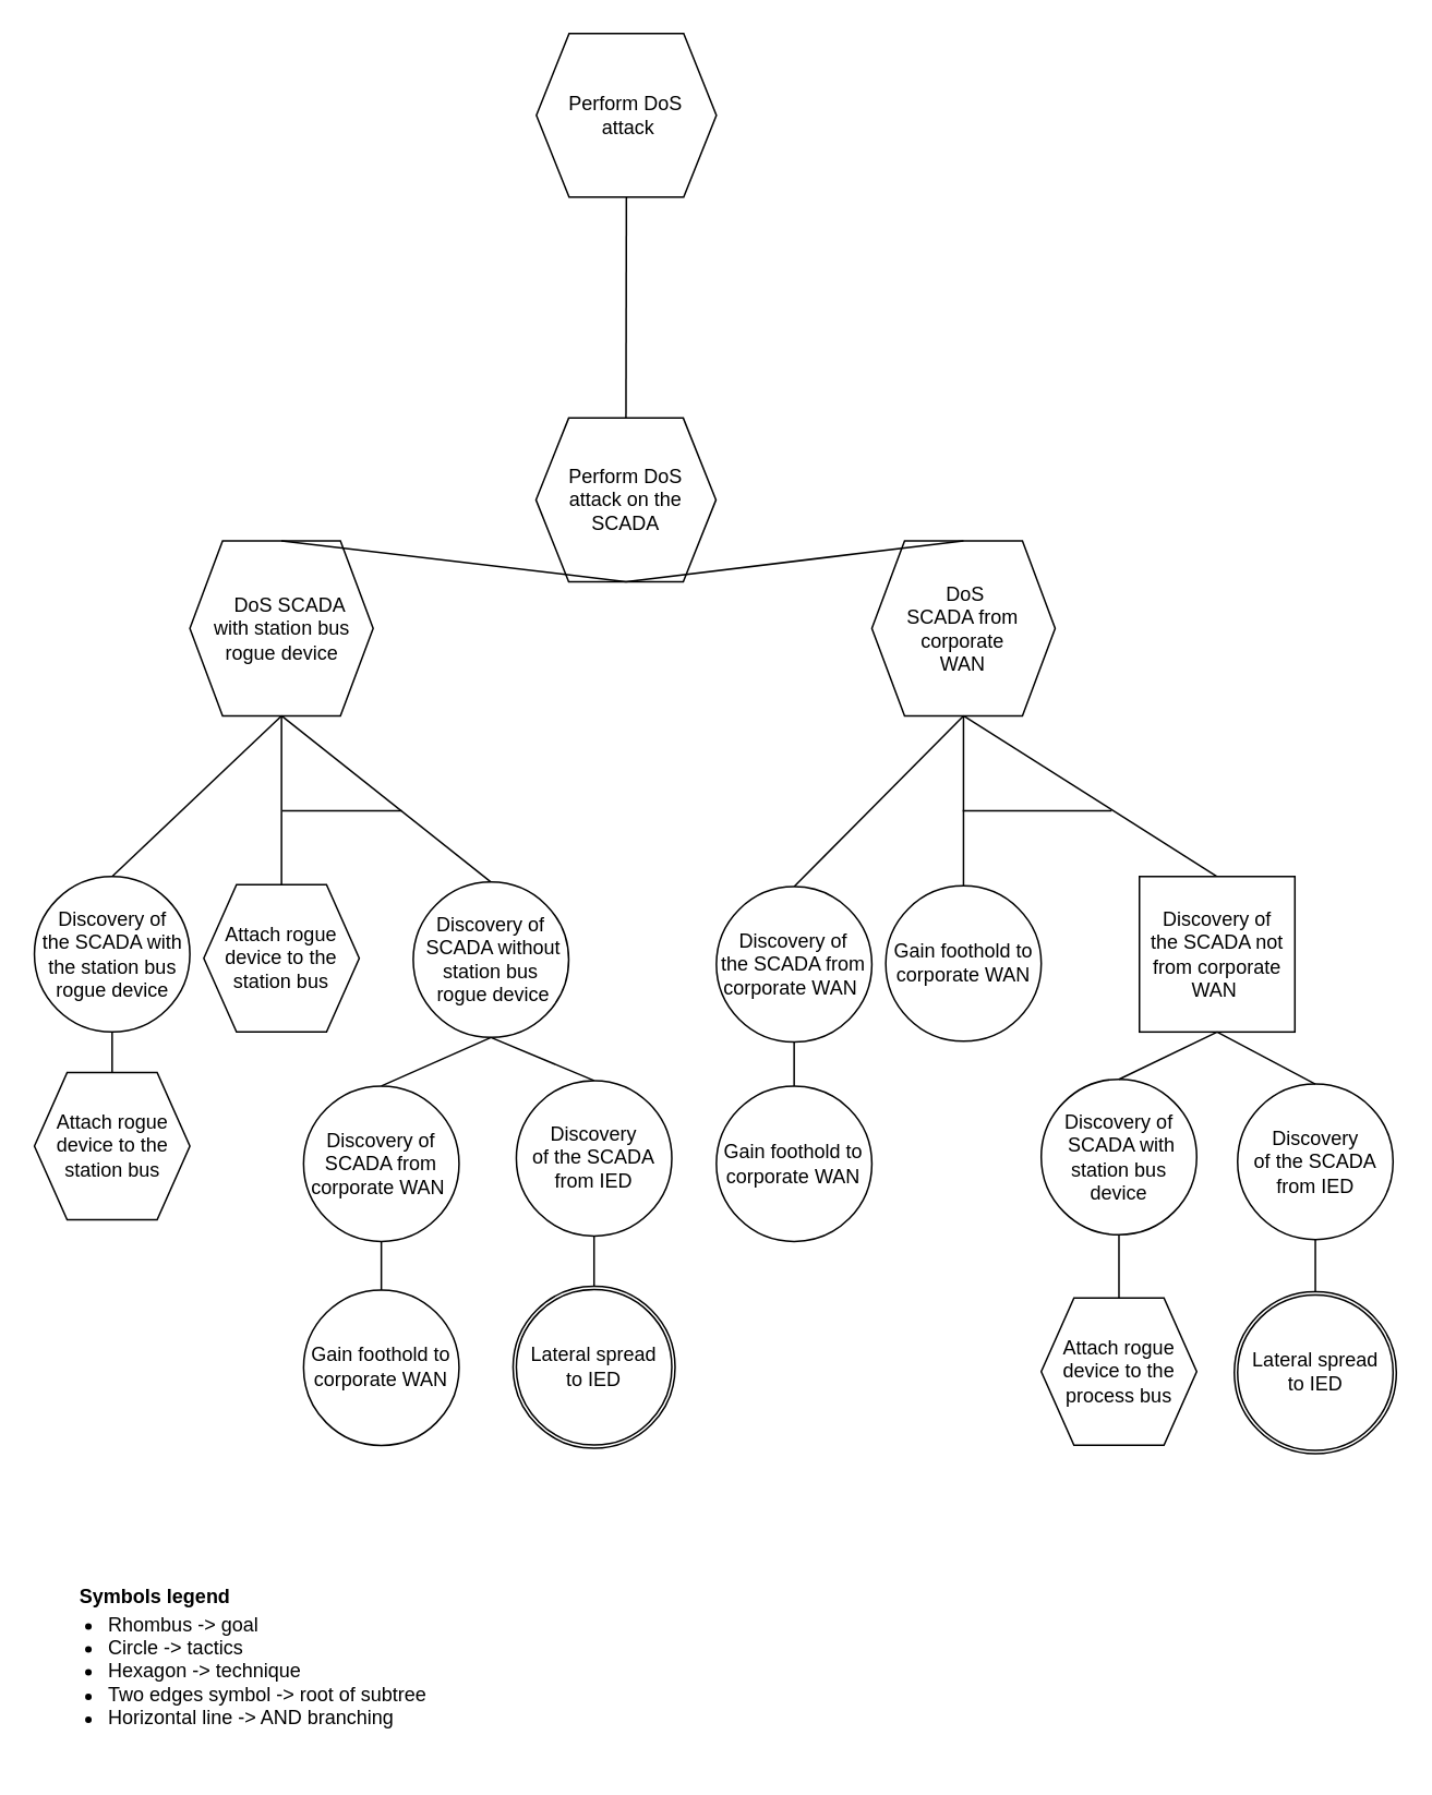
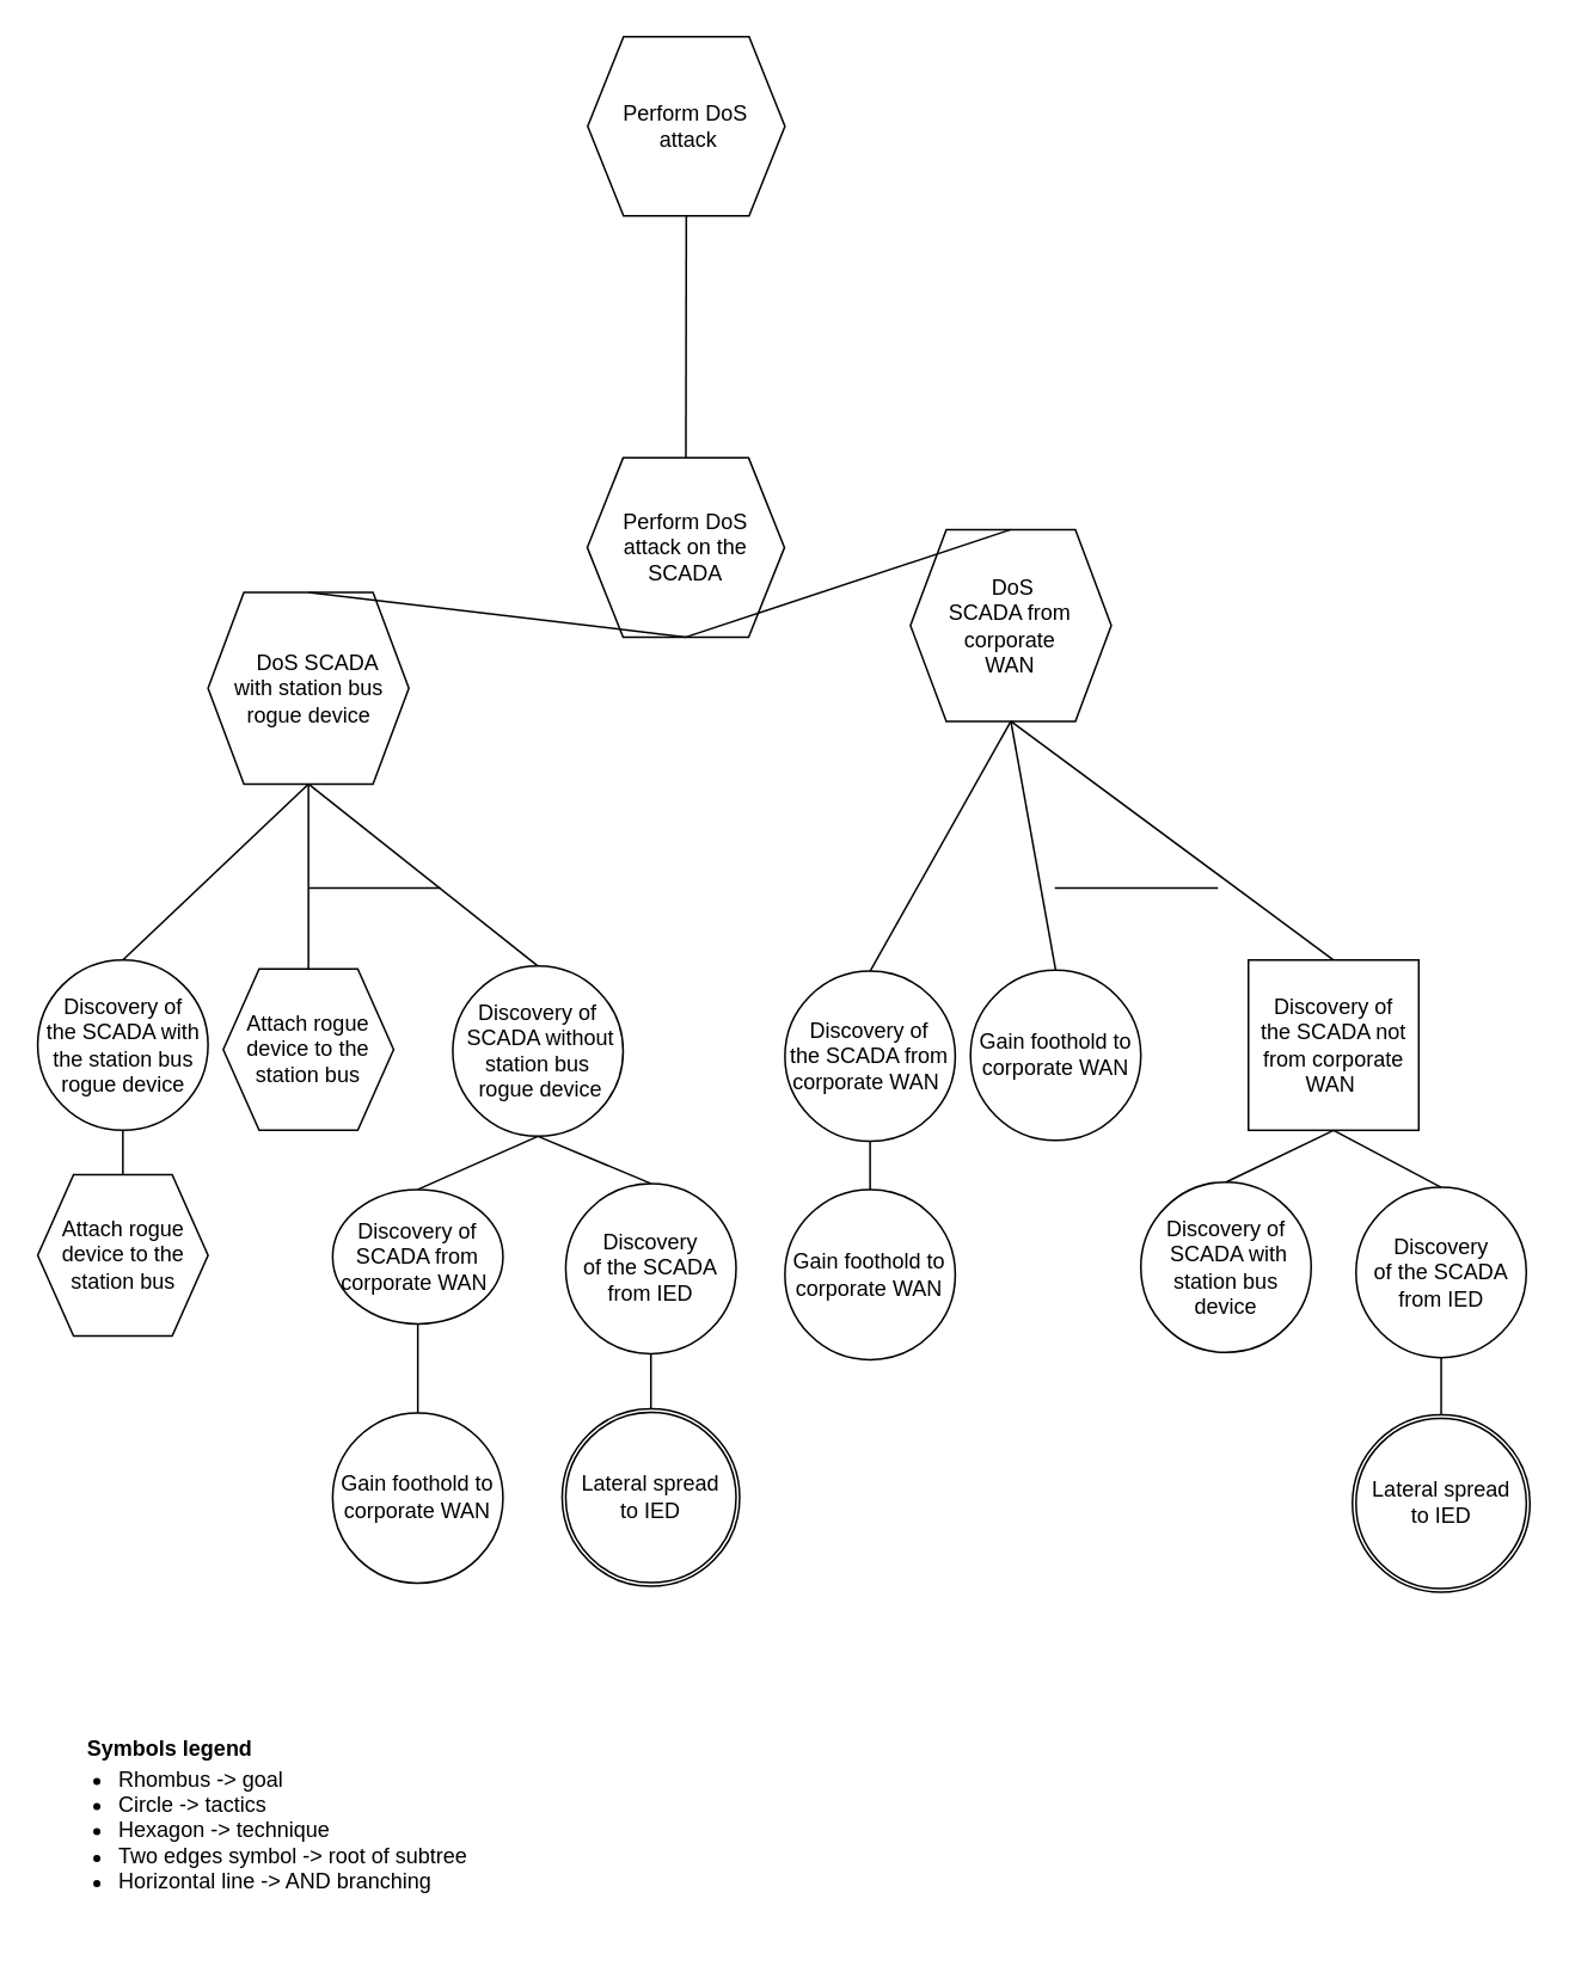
  <mxCell id="0" />
  <mxCell id="1" parent="0" />
  <mxCell id="2" value="Perform DoS &lt;br&gt;attack on the&lt;br&gt;SCADA" style="shape=hexagon;perimeter=hexagonPerimeter2;whiteSpace=wrap;html=1;fixedSize=1;" parent="1" vertex="1"><mxGeometry x="327" y="255" width="110" height="100" as="geometry" /></mxCell>
  <mxCell id="3" value="Perform DoS&lt;br&gt;&amp;nbsp;attack" style="shape=hexagon;perimeter=hexagonPerimeter2;whiteSpace=wrap;html=1;fixedSize=1;" parent="1" vertex="1"><mxGeometry x="327.25" y="20" width="110" height="100" as="geometry" /></mxCell>
  <mxCell id="4" value="" style="endArrow=none;html=1;rounded=0;entryX=0.5;entryY=1;entryDx=0;entryDy=0;exitX=0.5;exitY=0;exitDx=0;exitDy=0;" parent="1" source="2" target="3" edge="1"><mxGeometry width="50" height="50" relative="1" as="geometry"><mxPoint x="3573" y="223" as="sourcePoint" /><mxPoint x="3623" y="173" as="targetPoint" /></mxGeometry></mxCell>
  <mxCell id="5" value="&lt;font style=&quot;font-size: 12px&quot;&gt;Symbols legend&lt;/font&gt;" style="text;strokeColor=none;fillColor=none;html=1;fontSize=24;fontStyle=1;verticalAlign=middle;align=center;" parent="1" vertex="1"><mxGeometry x="44" y="952" width="100" height="40" as="geometry" /></mxCell>
  <mxCell id="6" value="&lt;ul&gt;&lt;li&gt;&lt;span&gt;Rhombus -&amp;gt; goal&lt;/span&gt;&lt;/li&gt;&lt;li&gt;&lt;span&gt;Circle -&amp;gt; tactics&lt;/span&gt;&lt;br&gt;&lt;/li&gt;&lt;li&gt;Hexagon -&amp;gt; technique&lt;/li&gt;&lt;li&gt;Two edges symbol -&amp;gt; root of subtree&lt;/li&gt;&lt;li&gt;Horizontal line -&amp;gt; AND branching&lt;/li&gt;&lt;/ul&gt;" style="text;strokeColor=none;fillColor=none;html=1;whiteSpace=wrap;verticalAlign=middle;overflow=hidden;fontSize=12;" parent="1" vertex="1"><mxGeometry x="24" y="967.34" width="256" height="107" as="geometry" /></mxCell>
  <mxCell id="7" value="" style="endArrow=none;html=1;rounded=0;entryX=0.5;entryY=0;entryDx=0;entryDy=0;exitX=0.5;exitY=1;exitDx=0;exitDy=0;" parent="1" source="14" target="12" edge="1"><mxGeometry width="50" height="50" relative="1" as="geometry"><mxPoint x="424" y="470.86" as="sourcePoint" /><mxPoint x="474.25" y="505.36" as="targetPoint" /></mxGeometry></mxCell>
  <mxCell id="8" value="" style="endArrow=none;html=1;rounded=0;entryX=0.5;entryY=0;entryDx=0;entryDy=0;exitX=0.5;exitY=1;exitDx=0;exitDy=0;" parent="1" source="15" target="32" edge="1"><mxGeometry width="50" height="50" relative="1" as="geometry"><mxPoint x="960.25" y="457.12" as="sourcePoint" /><mxPoint x="868.25" y="469.4" as="targetPoint" /></mxGeometry></mxCell>
  <mxCell id="9" value="Gain foothold to corporate WAN" style="ellipse;whiteSpace=wrap;html=1;aspect=fixed;" parent="1" vertex="1"><mxGeometry x="437.25" y="663.22" width="95" height="95" as="geometry" /></mxCell>
  <mxCell id="10" value="" style="endArrow=none;html=1;rounded=0;startArrow=none;" parent="1" source="32" target="9" edge="1"><mxGeometry width="50" height="50" relative="1" as="geometry"><mxPoint x="496.25" y="581.12" as="sourcePoint" /><mxPoint x="524.25" y="506.62" as="targetPoint" /></mxGeometry></mxCell>
  <mxCell id="11" value="Attach rogue device to the station bus" style="shape=hexagon;perimeter=hexagonPerimeter2;whiteSpace=wrap;html=1;fixedSize=1;" parent="1" vertex="1"><mxGeometry x="20.5" y="655" width="95" height="90" as="geometry" /></mxCell>
  <mxCell id="12" value="Discovery&amp;nbsp;of &lt;br&gt;the SCADA with the station bus rogue device" style="ellipse;whiteSpace=wrap;html=1;aspect=fixed;" parent="1" vertex="1"><mxGeometry x="20.5" y="535.19" width="95" height="95" as="geometry" /></mxCell>
  <mxCell id="13" value="" style="endArrow=none;html=1;rounded=0;entryX=0.5;entryY=0;entryDx=0;entryDy=0;exitX=0.5;exitY=1;exitDx=0;exitDy=0;" parent="1" source="12" target="11" edge="1"><mxGeometry width="50" height="50" relative="1" as="geometry"><mxPoint x="-28" y="543.6" as="sourcePoint" /><mxPoint x="10.5" y="502.6" as="targetPoint" /></mxGeometry></mxCell>
  <mxCell id="14" value="&amp;nbsp; &amp;nbsp;DoS SCADA &lt;br&gt;with station bus &lt;br&gt;rogue device" style="shape=hexagon;perimeter=hexagonPerimeter2;whiteSpace=wrap;html=1;fixedSize=1;" parent="1" vertex="1"><mxGeometry x="115.5" y="330" width="112" height="107" as="geometry" /></mxCell>
- <mxCell id="15" value="&amp;nbsp;DoS&lt;br&gt;SCADA from corporate &lt;br&gt;WAN" style="shape=hexagon;perimeter=hexagonPerimeter2;whiteSpace=wrap;html=1;fixedSize=1;" parent="1" vertex="1"><mxGeometry x="532.25" y="330" width="112" height="107" as="geometry" /></mxCell>
+ <mxCell id="15" value="&amp;nbsp;DoS&lt;br&gt;SCADA from corporate &lt;br&gt;WAN" style="shape=hexagon;perimeter=hexagonPerimeter2;whiteSpace=wrap;html=1;fixedSize=1;" parent="1" vertex="1"><mxGeometry x="507.25" y="295" width="112" height="107" as="geometry" /></mxCell>
  <mxCell id="16" value="" style="endArrow=none;html=1;rounded=0;entryX=0.5;entryY=0;entryDx=0;entryDy=0;exitX=0.5;exitY=1;exitDx=0;exitDy=0;" parent="1" source="2" target="14" edge="1"><mxGeometry width="50" height="50" relative="1" as="geometry"><mxPoint x="887.5" y="383.56" as="sourcePoint" /><mxPoint x="893" y="442.36" as="targetPoint" /></mxGeometry></mxCell>
  <mxCell id="17" value="" style="endArrow=none;html=1;rounded=0;entryX=0.5;entryY=0;entryDx=0;entryDy=0;exitX=0.5;exitY=1;exitDx=0;exitDy=0;" parent="1" source="2" target="15" edge="1"><mxGeometry width="50" height="50" relative="1" as="geometry"><mxPoint x="887.5" y="383.56" as="sourcePoint" /><mxPoint x="644.5" y="442.36" as="targetPoint" /></mxGeometry></mxCell>
  <mxCell id="18" value="" style="endArrow=none;html=1;rounded=0;exitX=0.5;exitY=1;exitDx=0;exitDy=0;entryX=0.5;entryY=0;entryDx=0;entryDy=0;" parent="1" source="14" target="21" edge="1"><mxGeometry width="50" height="50" relative="1" as="geometry"><mxPoint x="481" y="492.32" as="sourcePoint" /><mxPoint x="214" y="660" as="targetPoint" /></mxGeometry></mxCell>
  <mxCell id="19" value="" style="endArrow=none;html=1;rounded=0;entryX=0.5;entryY=0;entryDx=0;entryDy=0;exitX=0.5;exitY=1;exitDx=0;exitDy=0;" parent="1" source="14" target="22" edge="1"><mxGeometry width="50" height="50" relative="1" as="geometry"><mxPoint x="481" y="492.32" as="sourcePoint" /><mxPoint x="301" y="389.32" as="targetPoint" /></mxGeometry></mxCell>
  <mxCell id="20" value="" style="endArrow=none;html=1;rounded=0;" parent="1" edge="1"><mxGeometry width="50" height="50" relative="1" as="geometry"><mxPoint x="172" y="495" as="sourcePoint" /><mxPoint x="245" y="495" as="targetPoint" /></mxGeometry></mxCell>
  <mxCell id="21" value="Attach rogue device to the station bus" style="shape=hexagon;perimeter=hexagonPerimeter2;whiteSpace=wrap;html=1;fixedSize=1;" parent="1" vertex="1"><mxGeometry x="124" y="540.15" width="95" height="90" as="geometry" /></mxCell>
  <mxCell id="22" value="Discovery of&lt;br&gt;&amp;nbsp;SCADA without station bus&lt;br&gt;&amp;nbsp;rogue device" style="ellipse;whiteSpace=wrap;html=1;aspect=fixed;" parent="1" vertex="1"><mxGeometry x="252" y="538.53" width="95" height="95" as="geometry" /></mxCell>
  <mxCell id="23" value="" style="endArrow=none;html=1;rounded=0;exitX=0.5;exitY=1;exitDx=0;exitDy=0;entryX=0.5;entryY=0;entryDx=0;entryDy=0;" parent="1" source="15" target="30" edge="1"><mxGeometry width="50" height="50" relative="1" as="geometry"><mxPoint x="842.75" y="472.8" as="sourcePoint" /><mxPoint x="732.75" y="612.8" as="targetPoint" /></mxGeometry></mxCell>
  <mxCell id="24" value="" style="endArrow=none;html=1;rounded=0;exitX=0.5;exitY=1;exitDx=0;exitDy=0;entryX=0.5;entryY=0;entryDx=0;entryDy=0;" parent="1" source="15" target="26" edge="1"><mxGeometry width="50" height="50" relative="1" as="geometry"><mxPoint x="992.75" y="667.3" as="sourcePoint" /><mxPoint x="812.75" y="682.8" as="targetPoint" /></mxGeometry></mxCell>
  <mxCell id="25" value="" style="endArrow=none;html=1;rounded=0;" parent="1" edge="1"><mxGeometry width="50" height="50" relative="1" as="geometry"><mxPoint x="587.75" y="495" as="sourcePoint" /><mxPoint x="678.75" y="495" as="targetPoint" /><Array as="points" /></mxGeometry></mxCell>
  <mxCell id="26" value="Gain foothold to corporate WAN" style="ellipse;whiteSpace=wrap;html=1;aspect=fixed;" parent="1" vertex="1"><mxGeometry x="540.75" y="540.87" width="95" height="95" as="geometry" /></mxCell>
- <mxCell id="27" value="Attach rogue device to the process bus" style="shape=hexagon;perimeter=hexagonPerimeter2;whiteSpace=wrap;html=1;fixedSize=1;" parent="1" vertex="1"><mxGeometry x="635.75" y="792.74" width="95" height="90" as="geometry" /></mxCell>
  <mxCell id="28" value="Discovery of&lt;br&gt;&amp;nbsp;SCADA with station bus device" style="ellipse;whiteSpace=wrap;html=1;aspect=fixed;" parent="1" vertex="1"><mxGeometry x="635.75" y="659.12" width="95" height="95" as="geometry" /></mxCell>
- <mxCell id="29" value="" style="endArrow=none;html=1;rounded=0;entryX=0.5;entryY=1;entryDx=0;entryDy=0;exitX=0.5;exitY=0;exitDx=0;exitDy=0;" parent="1" source="27" target="28" edge="1"><mxGeometry width="50" height="50" relative="1" as="geometry"><mxPoint x="741.691" y="1012.713" as="sourcePoint" /><mxPoint x="693.25" y="976.21" as="targetPoint" /></mxGeometry></mxCell>
  <mxCell id="30" value="Discovery&amp;nbsp;of &lt;br&gt;the SCADA not from corporate WAN&amp;nbsp;" style="whiteSpace=wrap;html=1;aspect=fixed;rounded=0;" parent="1" vertex="1"><mxGeometry x="695.75" y="535.19" width="95" height="95" as="geometry" /></mxCell>
  <mxCell id="31" value="" style="endArrow=none;html=1;rounded=0;entryX=0.5;entryY=1;entryDx=0;entryDy=0;exitX=0.5;exitY=0;exitDx=0;exitDy=0;" parent="1" source="28" target="30" edge="1"><mxGeometry width="50" height="50" relative="1" as="geometry"><mxPoint x="743.25" y="935.32" as="sourcePoint" /><mxPoint x="733.25" y="642.54" as="targetPoint" /></mxGeometry></mxCell>
  <mxCell id="32" value="Discovery&amp;nbsp;of &lt;br&gt;the SCADA from corporate WAN&amp;nbsp;" style="ellipse;whiteSpace=wrap;html=1;aspect=fixed;" parent="1" vertex="1"><mxGeometry x="437.25" y="541.38" width="95" height="95" as="geometry" /></mxCell>
  <mxCell id="33" value="Gain foothold to corporate WAN" style="ellipse;whiteSpace=wrap;html=1;aspect=fixed;" parent="1" vertex="1"><mxGeometry x="185" y="787.9" width="95" height="95" as="geometry" /></mxCell>
  <mxCell id="34" value="" style="endArrow=none;html=1;rounded=0;exitX=0.5;exitY=1;exitDx=0;exitDy=0;entryX=0.5;entryY=0;entryDx=0;entryDy=0;" parent="1" source="35" target="33" edge="1"><mxGeometry width="50" height="50" relative="1" as="geometry"><mxPoint x="146" y="809.81" as="sourcePoint" /><mxPoint x="154" y="829.81" as="targetPoint" /></mxGeometry></mxCell>
- <mxCell id="35" value="Discovery&amp;nbsp;of &lt;br&gt;SCADA from corporate WAN&amp;nbsp;" style="ellipse;whiteSpace=wrap;html=1;aspect=fixed;" parent="1" vertex="1"><mxGeometry x="185" y="663.22" width="95" height="95" as="geometry" /></mxCell>
+ <mxCell id="35" value="Discovery&amp;nbsp;of &lt;br&gt;SCADA from corporate WAN&amp;nbsp;" style="ellipse;whiteSpace=wrap;html=1;aspect=fixed;" parent="1" vertex="1"><mxGeometry x="185" y="663.22" width="95" height="75" as="geometry" /></mxCell>
  <mxCell id="36" value="" style="endArrow=none;html=1;rounded=0;entryX=0.5;entryY=1;entryDx=0;entryDy=0;exitX=0.5;exitY=0;exitDx=0;exitDy=0;" parent="1" source="35" target="22" edge="1"><mxGeometry width="50" height="50" relative="1" as="geometry"><mxPoint x="138.25" y="735.62" as="sourcePoint" /><mxPoint x="185.75" y="707.62" as="targetPoint" /></mxGeometry></mxCell>
  <mxCell id="37" value="" style="endArrow=none;html=1;rounded=0;exitX=0.5;exitY=1;exitDx=0;exitDy=0;entryX=0.5;entryY=0;entryDx=0;entryDy=0;" parent="1" source="38" edge="1"><mxGeometry width="50" height="50" relative="1" as="geometry"><mxPoint x="362" y="989.89" as="sourcePoint" /><mxPoint x="362.5" y="787.9" as="targetPoint" /><Array as="points" /></mxGeometry></mxCell>
  <mxCell id="38" value="Discovery&lt;br&gt;of the SCADA from IED" style="ellipse;whiteSpace=wrap;html=1;aspect=fixed;" parent="1" vertex="1"><mxGeometry x="315" y="659.89" width="95" height="95" as="geometry" /></mxCell>
  <mxCell id="39" value="" style="endArrow=none;html=1;rounded=0;exitX=0.5;exitY=0;exitDx=0;exitDy=0;entryX=0.5;entryY=1;entryDx=0;entryDy=0;" parent="1" source="38" target="22" edge="1"><mxGeometry width="50" height="50" relative="1" as="geometry"><mxPoint x="78.25" y="848.68" as="sourcePoint" /><mxPoint x="185.75" y="707.62" as="targetPoint" /><Array as="points" /></mxGeometry></mxCell>
  <mxCell id="40" value="" style="endArrow=none;html=1;rounded=0;exitX=0.5;exitY=1;exitDx=0;exitDy=0;entryX=0.5;entryY=0;entryDx=0;entryDy=0;" parent="1" source="41" edge="1"><mxGeometry width="50" height="50" relative="1" as="geometry"><mxPoint x="802.75" y="969.52" as="sourcePoint" /><mxPoint x="803.25" y="790.24" as="targetPoint" /><Array as="points" /></mxGeometry></mxCell>
  <mxCell id="41" value="Discovery&lt;br&gt;of the SCADA from IED" style="ellipse;whiteSpace=wrap;html=1;aspect=fixed;" parent="1" vertex="1"><mxGeometry x="755.75" y="662.02" width="95" height="95" as="geometry" /></mxCell>
  <mxCell id="42" value="" style="endArrow=none;html=1;rounded=0;exitX=0.5;exitY=0;exitDx=0;exitDy=0;entryX=0.5;entryY=1;entryDx=0;entryDy=0;" parent="1" source="41" target="30" edge="1"><mxGeometry width="50" height="50" relative="1" as="geometry"><mxPoint x="501.25" y="741.6" as="sourcePoint" /><mxPoint x="501.25" y="637.4" as="targetPoint" /><Array as="points" /></mxGeometry></mxCell>
  <mxCell id="43" value="" style="ellipse;whiteSpace=wrap;html=1;aspect=fixed;" parent="1" vertex="1"><mxGeometry x="313" y="785.6" width="99" height="99" as="geometry" /></mxCell>
  <mxCell id="44" value="Lateral spread&lt;br&gt;to IED" style="ellipse;whiteSpace=wrap;html=1;aspect=fixed;" parent="1" vertex="1"><mxGeometry x="315" y="787.6" width="95" height="95" as="geometry" /></mxCell>
  <mxCell id="45" value="" style="ellipse;whiteSpace=wrap;html=1;aspect=fixed;" parent="1" vertex="1"><mxGeometry x="753.75" y="788.94" width="99" height="99" as="geometry" /></mxCell>
  <mxCell id="46" value="Lateral spread&lt;br&gt;to IED" style="ellipse;whiteSpace=wrap;html=1;aspect=fixed;" parent="1" vertex="1"><mxGeometry x="755.75" y="790.94" width="95" height="95" as="geometry" /></mxCell>
